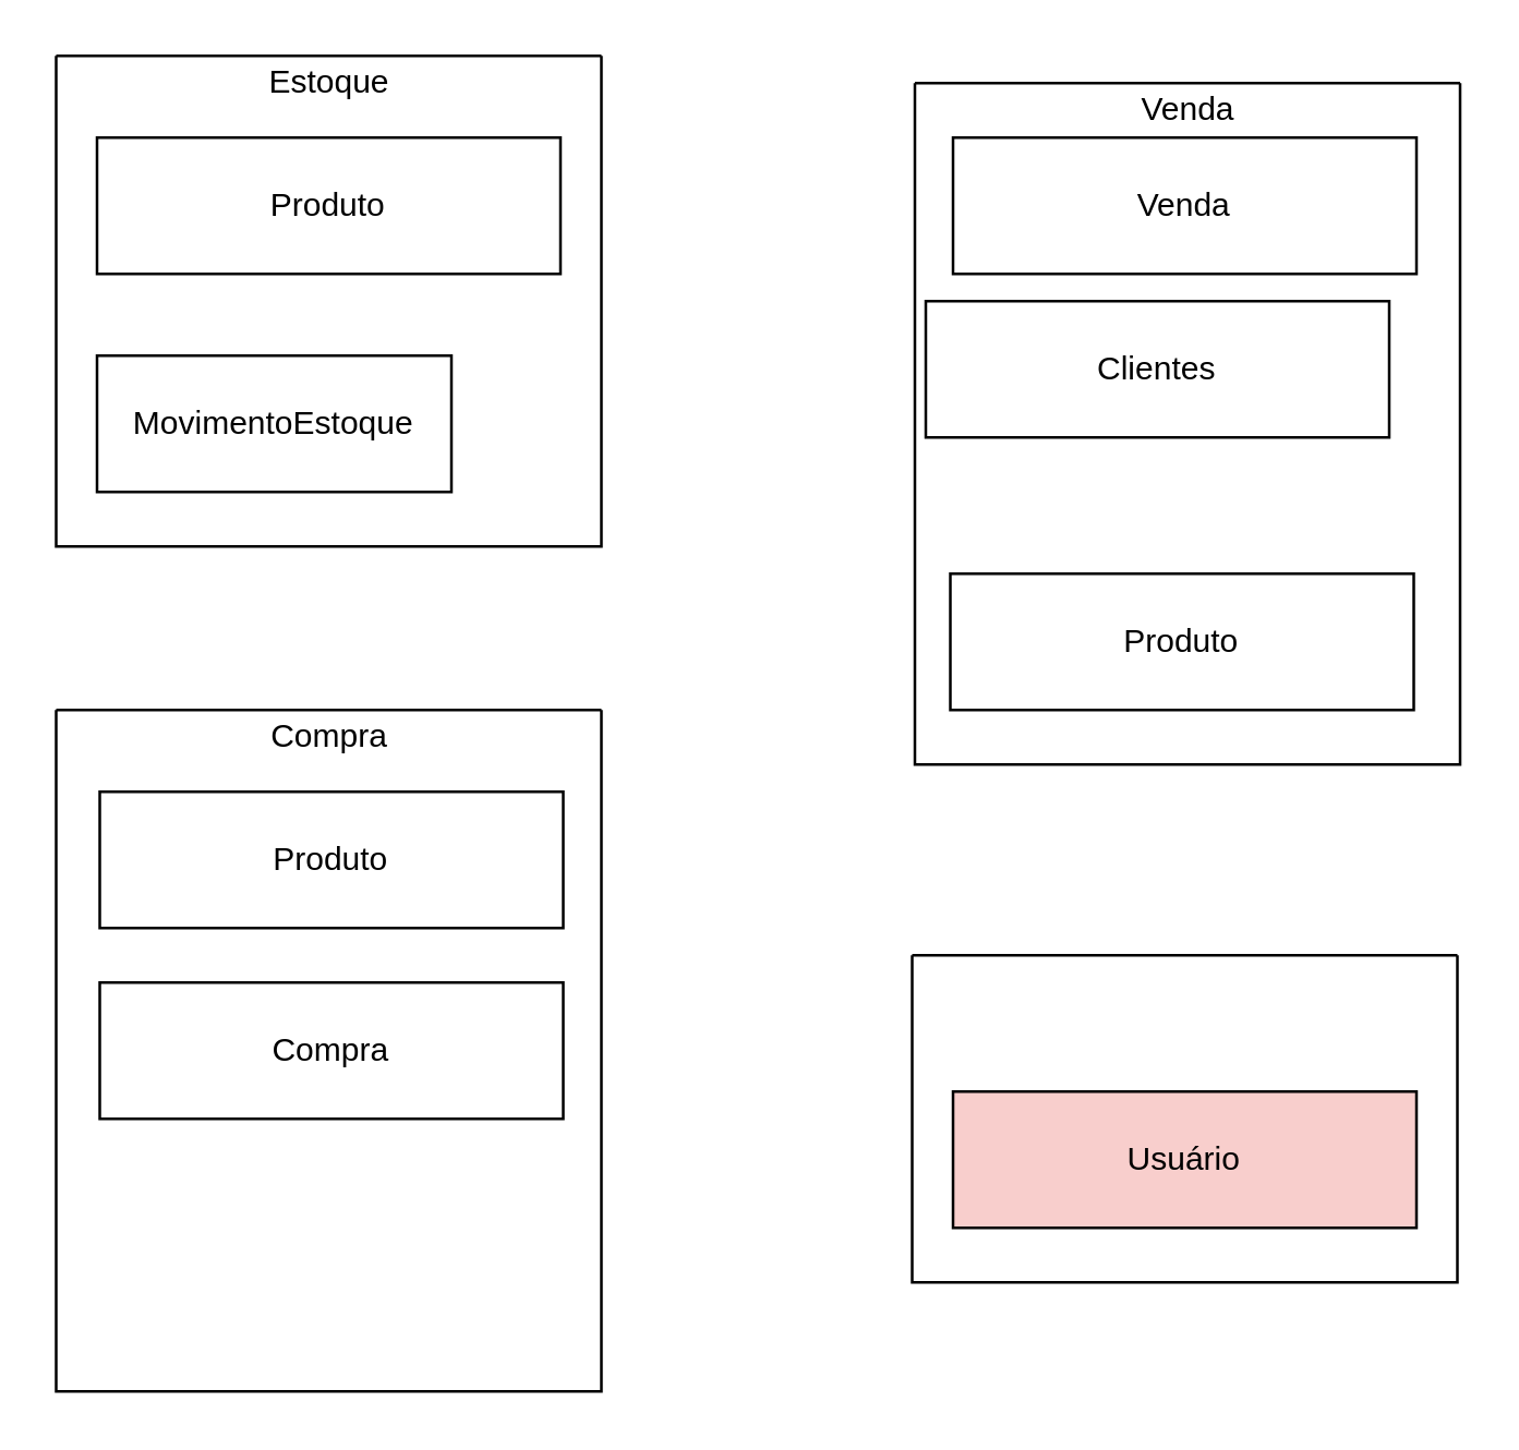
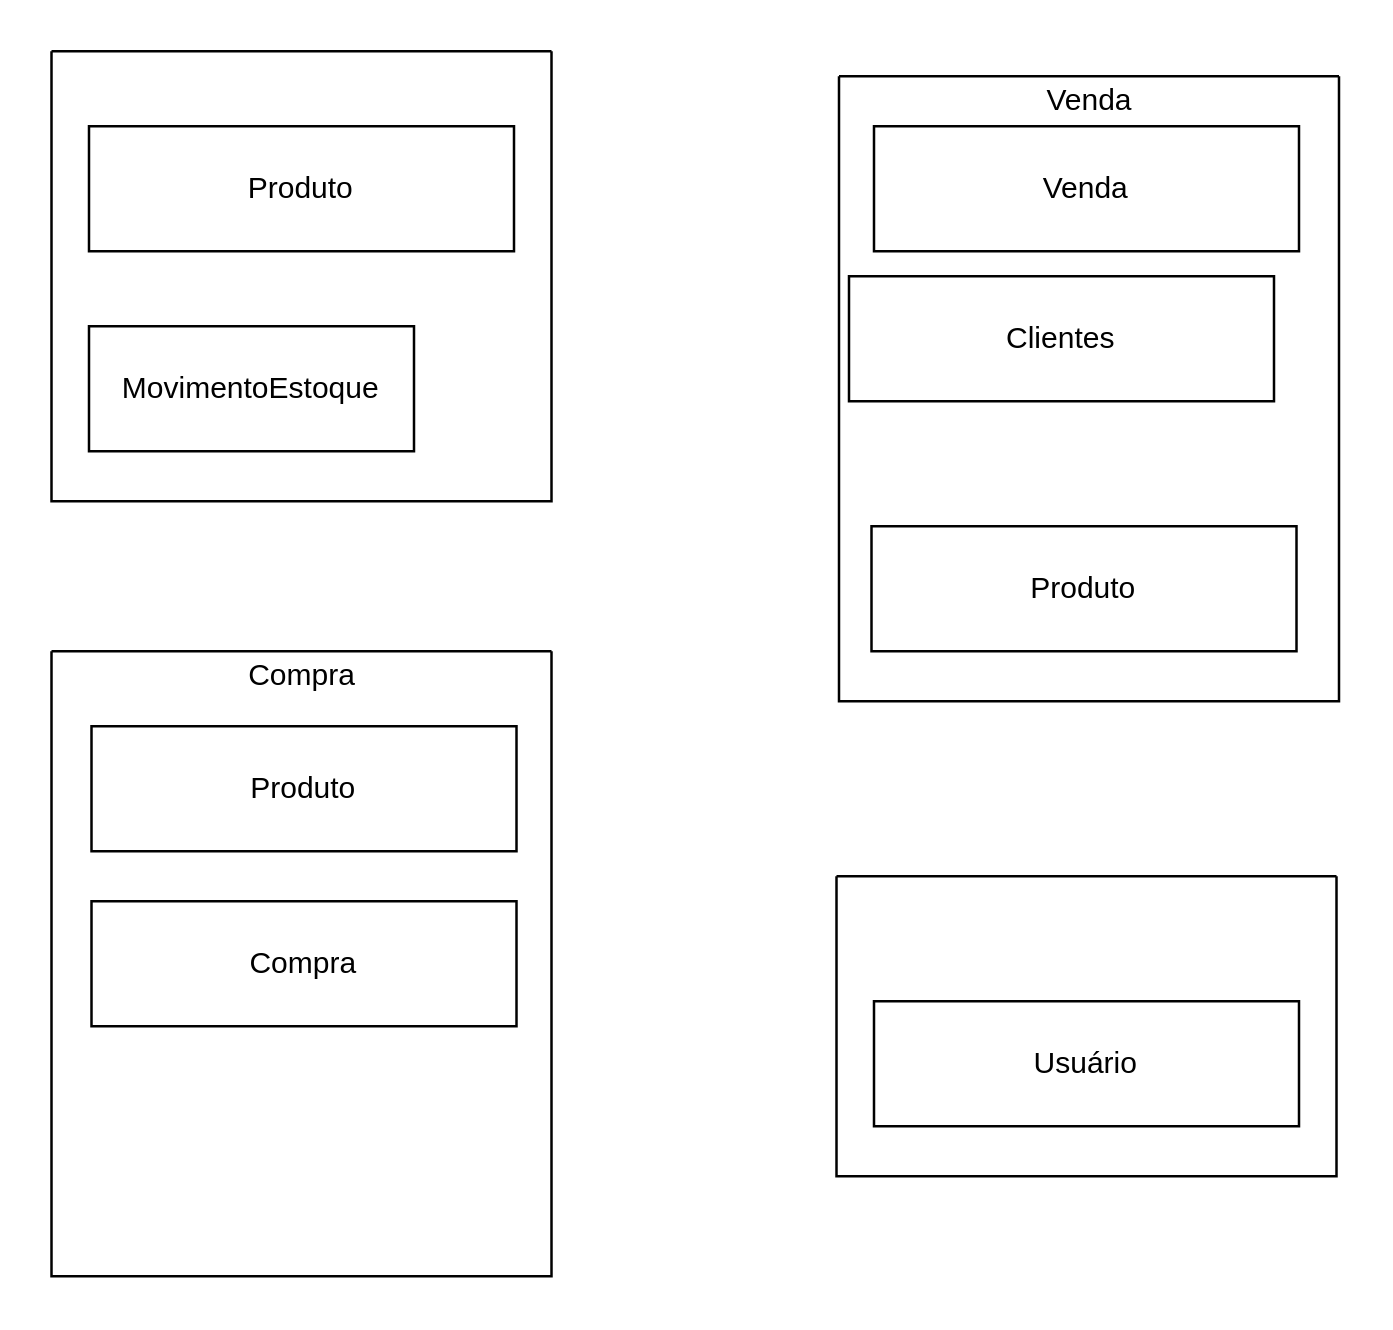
  <mxCell id="0" />
  <mxCell id="1" parent="0" />
  <mxCell id="2" value="Produto" style="rounded=0;whiteSpace=wrap;html=1;" parent="1" vertex="1"><mxGeometry x="35" y="50" width="170" height="50" as="geometry" /></mxCell>
  <mxCell id="3" value="MovimentoEstoque" style="rounded=0;whiteSpace=wrap;html=1;" parent="1" vertex="1"><mxGeometry x="35" y="130" width="130" height="50" as="geometry" /></mxCell>
  <mxCell id="4" value="Venda" style="rounded=0;whiteSpace=wrap;html=1;" parent="1" vertex="1"><mxGeometry x="349" y="50" width="170" height="50" as="geometry" /></mxCell>
  <mxCell id="5" value="Clientes" style="rounded=0;whiteSpace=wrap;html=1;" parent="1" vertex="1"><mxGeometry x="339" y="110" width="170" height="50" as="geometry" /></mxCell>
  <mxCell id="6" value="Compra" style="rounded=0;whiteSpace=wrap;html=1;" parent="1" vertex="1"><mxGeometry x="36" y="360" width="170" height="50" as="geometry" /></mxCell>
  <mxCell id="7" value="" style="swimlane;startSize=0;" parent="1" vertex="1"><mxGeometry x="20" y="20" width="200" height="180" as="geometry" /></mxCell>
- <mxCell id="8" value="Estoque" style="text;html=1;align=center;verticalAlign=middle;resizable=0;points=[];autosize=1;strokeColor=none;fillColor=none;" parent="7" vertex="1"><mxGeometry x="70" width="60" height="20" as="geometry" /></mxCell>
  <mxCell id="9" value="" style="swimlane;startSize=0;" parent="1" vertex="1"><mxGeometry x="335" y="30" width="200" height="250" as="geometry" /></mxCell>
  <mxCell id="10" value="Venda" style="text;html=1;align=center;verticalAlign=middle;resizable=0;points=[];autosize=1;strokeColor=none;fillColor=none;" parent="9" vertex="1"><mxGeometry x="75" width="50" height="20" as="geometry" /></mxCell>
  <mxCell id="11" value="Produto" style="rounded=0;whiteSpace=wrap;html=1;" parent="9" vertex="1"><mxGeometry x="13" y="180" width="170" height="50" as="geometry" /></mxCell>
  <mxCell id="12" value="Produto" style="rounded=0;whiteSpace=wrap;html=1;" parent="1" vertex="1"><mxGeometry x="36" y="290" width="170" height="50" as="geometry" /></mxCell>
  <mxCell id="13" value="" style="swimlane;startSize=0;" parent="1" vertex="1"><mxGeometry x="20" y="260" width="200" height="250" as="geometry" /></mxCell>
  <mxCell id="14" value="Compra" style="text;html=1;align=center;verticalAlign=middle;resizable=0;points=[];autosize=1;strokeColor=none;fillColor=none;" parent="13" vertex="1"><mxGeometry x="70" width="60" height="20" as="geometry" /></mxCell>
  <mxCell id="15" value="" style="swimlane;startSize=0;" vertex="1" parent="1"><mxGeometry x="334" y="350" width="200" height="120" as="geometry" /></mxCell>
- <mxCell id="16" value="Usuário" style="rounded=0;whiteSpace=wrap;html=1;fillColor=#f8cecc;" vertex="1" parent="15"><mxGeometry x="15" y="50" width="170" height="50" as="geometry" /></mxCell>
+ <mxCell id="16" value="Usuário" style="rounded=0;whiteSpace=wrap;html=1;" vertex="1" parent="15"><mxGeometry x="15" y="50" width="170" height="50" as="geometry" /></mxCell>
